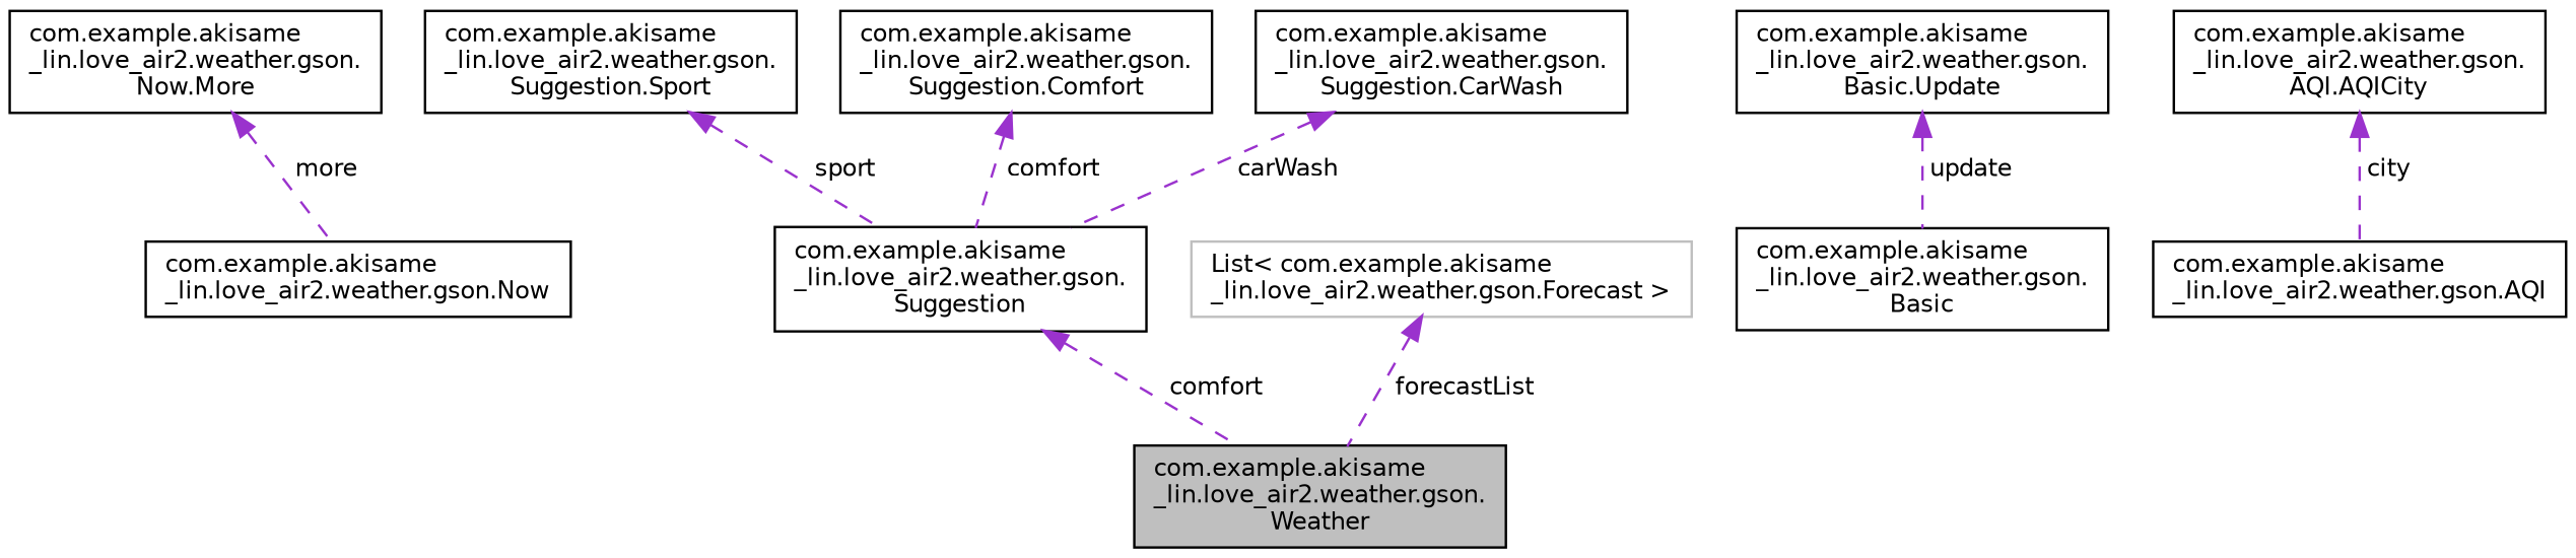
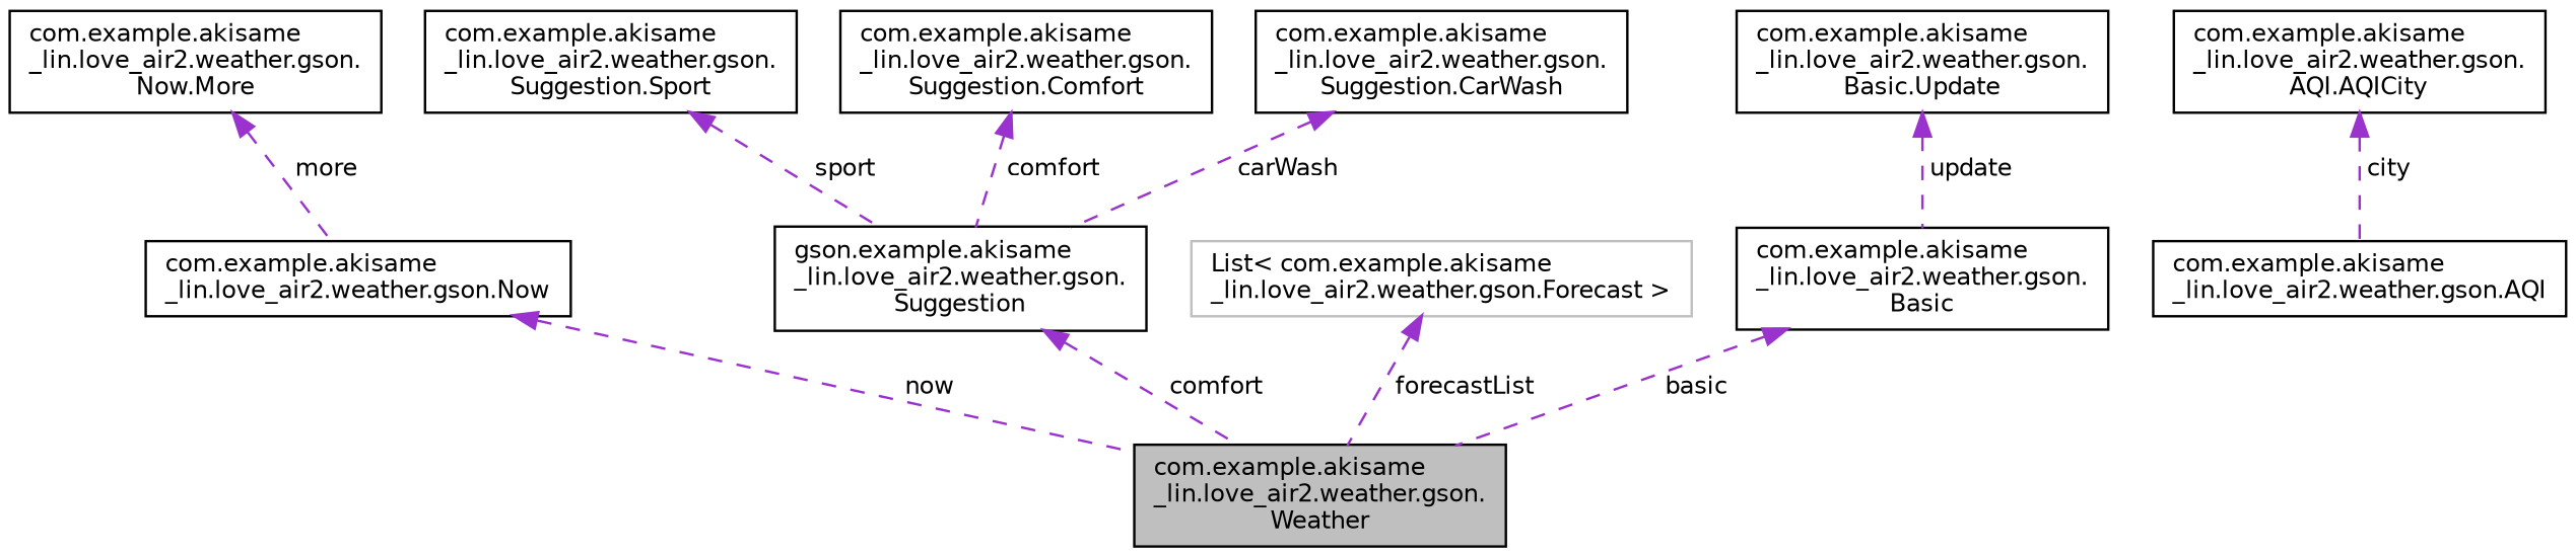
  digraph {
    rankdir=TB
    node [color=black fillcolor=white fontname=Helvetica fontsize=10 shape=record style=filled]
    edge [color=darkorchid3 dir=back fontname=Helvetica fontsize=10 labelfontname=Helvetica labelfontsize=10 style=dashed]
    n1 [fillcolor=grey75 fontcolor=black height=0.2 label="com.example.akisame\l_lin.love_air2.weather.gson.\lWeather" width=0.4]
    n2 [height=0.2 label="com.example.akisame\l_lin.love_air2.weather.gson.Now" width=0.4]
    n3 [height=0.2 label="com.example.akisame\l_lin.love_air2.weather.gson.\lNow.More" width=0.4]
    n4 [height=0.2 label="com.example.akisame\l_lin.love_air2.weather.gson.AQI" width=0.4]
    n5 [height=0.2 label="com.example.akisame\l_lin.love_air2.weather.gson.\lAQI.AQICity" width=0.4]
-   n6 [height=0.2 label="com.example.akisame\l_lin.love_air2.weather.gson.\lSuggestion" width=0.4]
+   n6 [height=0.2 label="gson.example.akisame\l_lin.love_air2.weather.gson.\lSuggestion" width=0.4]
    n7 [height=0.2 label="com.example.akisame\l_lin.love_air2.weather.gson.\lSuggestion.Sport" width=0.4]
    n8 [height=0.2 label="com.example.akisame\l_lin.love_air2.weather.gson.\lSuggestion.Comfort" width=0.4]
    n9 [height=0.2 label="com.example.akisame\l_lin.love_air2.weather.gson.\lSuggestion.CarWash" width=0.4]
    n10 [color=grey75 height=0.2 label="List\< com.example.akisame\l_lin.love_air2.weather.gson.Forecast \>" width=0.4]
    n11 [height=0.2 label="com.example.akisame\l_lin.love_air2.weather.gson.\lBasic" width=0.4]
    n12 [height=0.2 label="com.example.akisame\l_lin.love_air2.weather.gson.\lBasic.Update" width=0.4]
+   n2 -> n1 [label=" now"]
    n3 -> n2 [label=" more"]
    n5 -> n4 [label=" city"]
    n6 -> n1 [label=" comfort"]
    n7 -> n6 [label=" sport"]
    n8 -> n6 [label=" comfort"]
    n9 -> n6 [label=" carWash"]
    n10 -> n1 [label=" forecastList"]
+   n11 -> n1 [label=" basic"]
    n12 -> n11 [label=" update"]
  }
